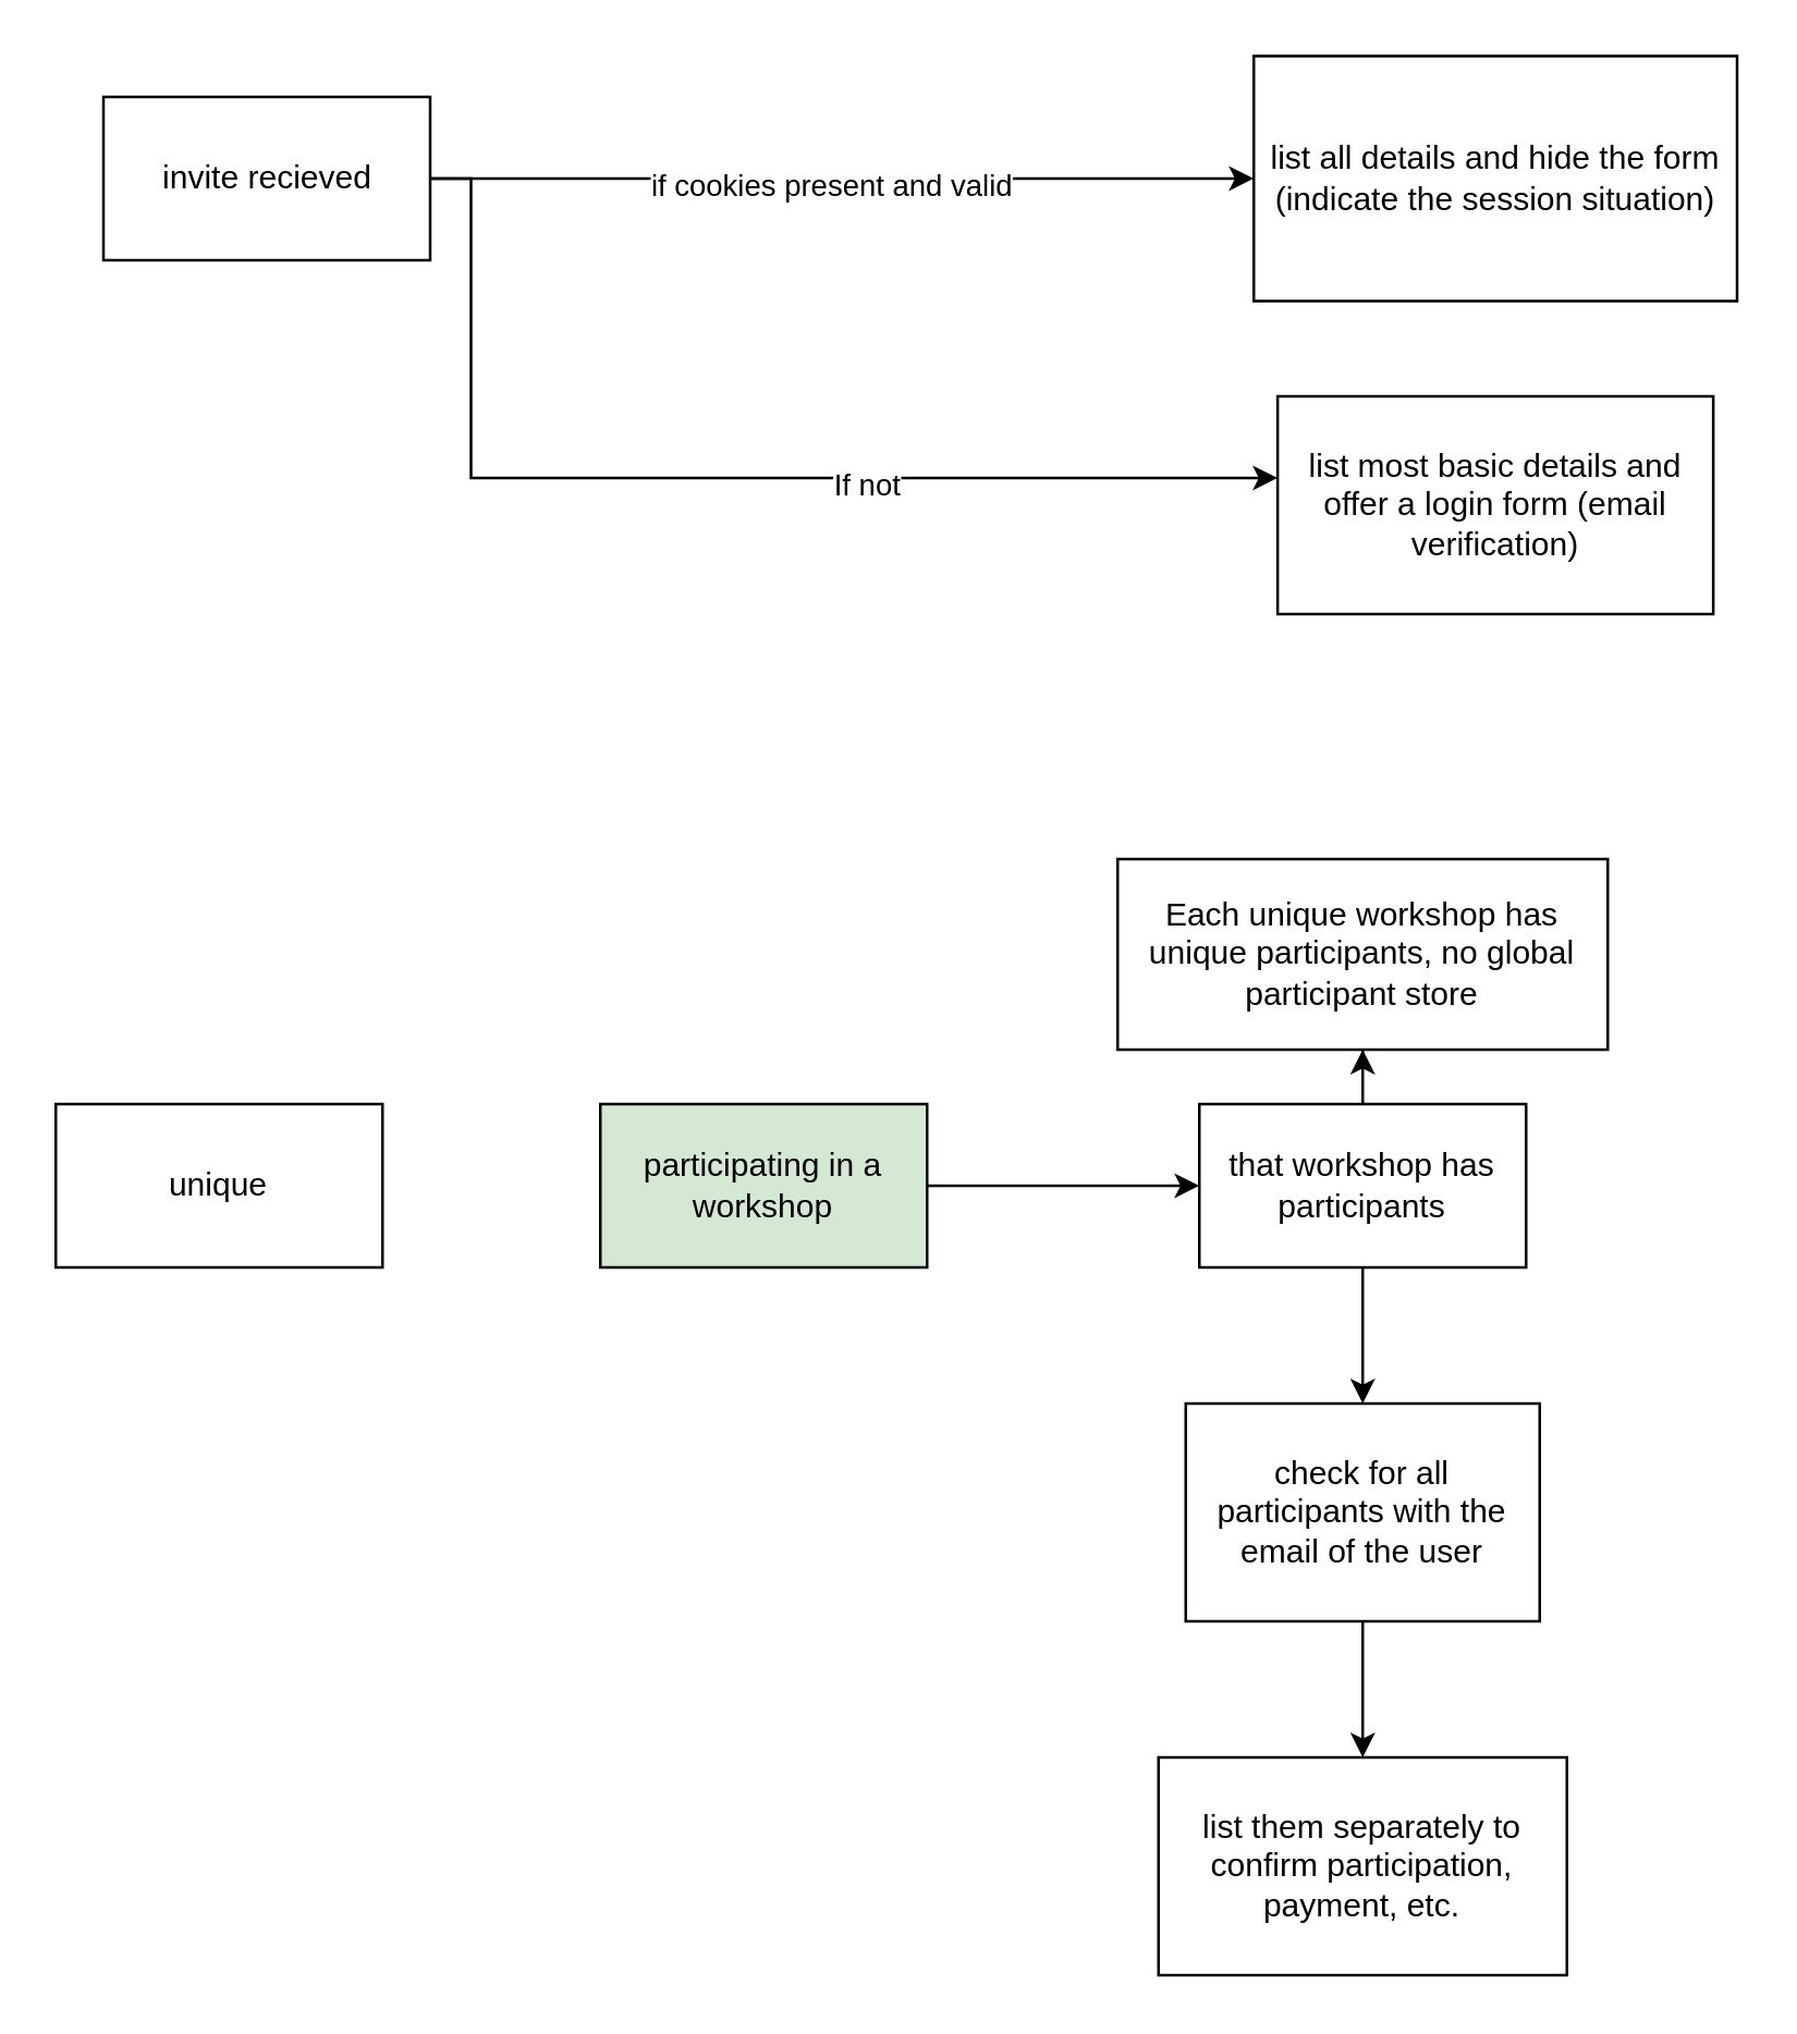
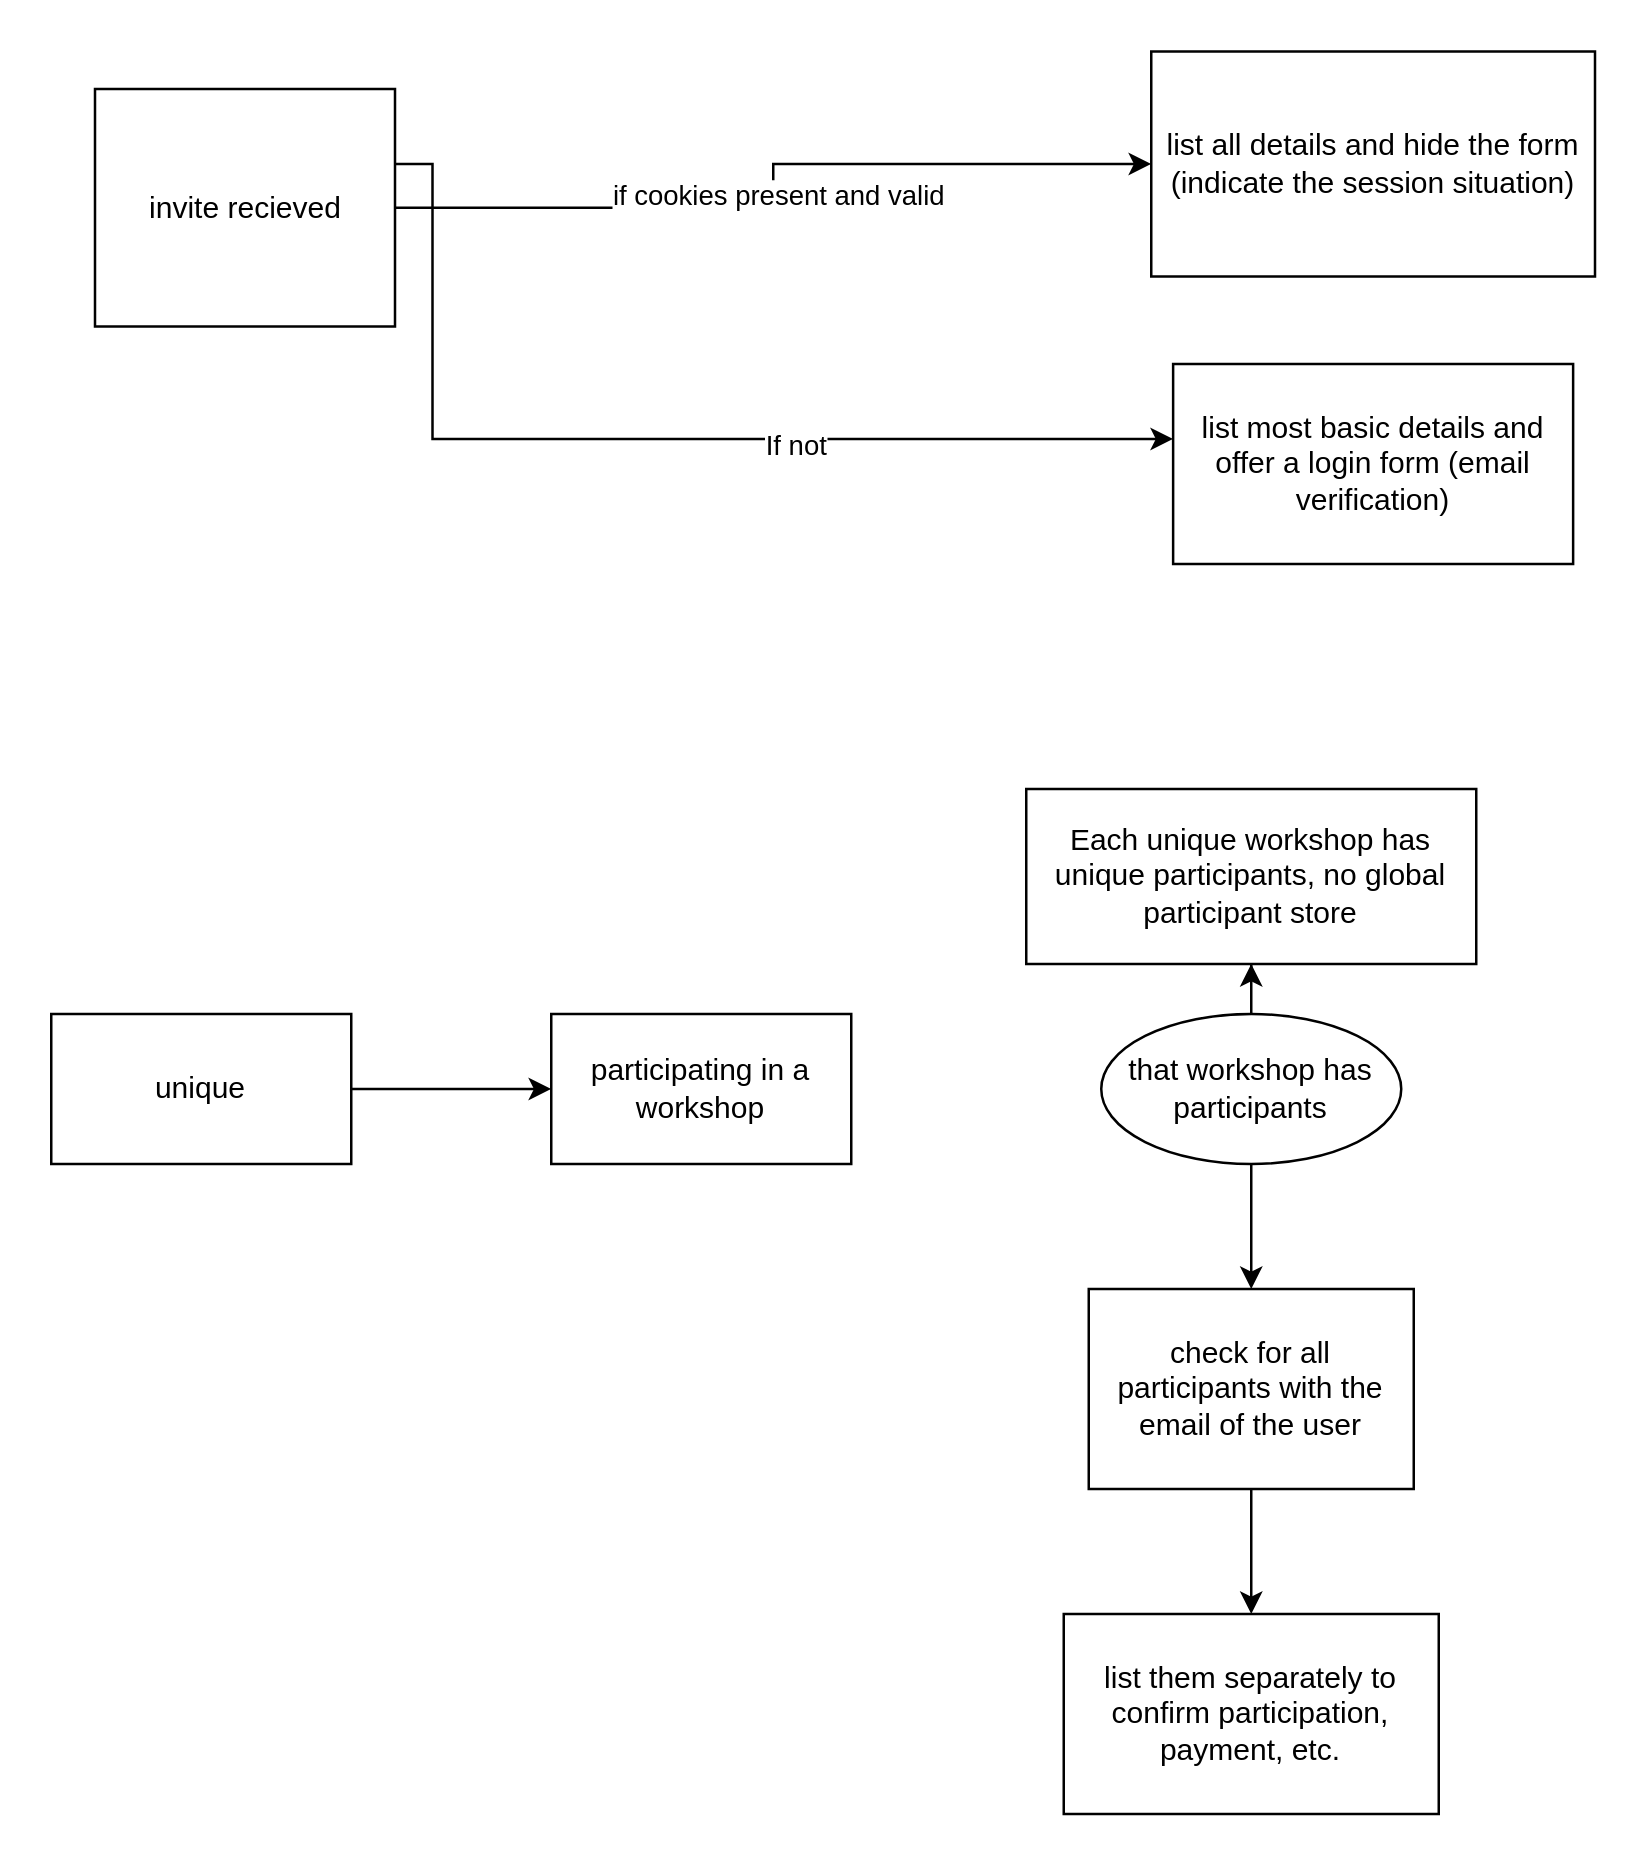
  <mxCell id="0" />
  <mxCell id="1" parent="0" />
+ <mxCell id="2" value="" style="edgeStyle=orthogonalEdgeStyle;rounded=0;orthogonalLoop=1;jettySize=auto;html=1;" parent="1" source="3" target="5" edge="1"><mxGeometry relative="1" as="geometry" /></mxCell>
  <mxCell id="3" value="&lt;div&gt;unique&lt;/div&gt;" style="rounded=0;whiteSpace=wrap;html=1;" parent="1" vertex="1"><mxGeometry x="20" y="405" width="120" height="60" as="geometry" /></mxCell>
- <mxCell id="4" value="" style="edgeStyle=orthogonalEdgeStyle;rounded=0;orthogonalLoop=1;jettySize=auto;html=1;" parent="1" source="5" target="8" edge="1"><mxGeometry relative="1" as="geometry" /></mxCell>
- <mxCell id="5" value="participating in a workshop" style="whiteSpace=wrap;html=1;rounded=0;fillColor=#d5e8d4;" parent="1" vertex="1"><mxGeometry x="220" y="405" width="120" height="60" as="geometry" /></mxCell>
+ <mxCell id="5" value="participating in a workshop" style="whiteSpace=wrap;html=1;rounded=0;" parent="1" vertex="1"><mxGeometry x="220" y="405" width="120" height="60" as="geometry" /></mxCell>
  <mxCell id="6" value="" style="edgeStyle=orthogonalEdgeStyle;rounded=0;orthogonalLoop=1;jettySize=auto;html=1;" parent="1" source="8" target="10" edge="1"><mxGeometry relative="1" as="geometry" /></mxCell>
  <mxCell id="7" value="" style="edgeStyle=orthogonalEdgeStyle;rounded=0;orthogonalLoop=1;jettySize=auto;html=1;" parent="1" source="8" target="12" edge="1"><mxGeometry relative="1" as="geometry" /></mxCell>
- <mxCell id="8" value="that workshop has participants" style="whiteSpace=wrap;html=1;rounded=0;" parent="1" vertex="1"><mxGeometry x="440" y="405" width="120" height="60" as="geometry" /></mxCell>
+ <mxCell id="8" value="that workshop has participants" style="ellipse;whiteSpace=wrap;html=1;" parent="1" vertex="1"><mxGeometry x="440" y="405" width="120" height="60" as="geometry" /></mxCell>
  <mxCell id="9" value="" style="edgeStyle=orthogonalEdgeStyle;rounded=0;orthogonalLoop=1;jettySize=auto;html=1;" parent="1" source="10" target="11" edge="1"><mxGeometry relative="1" as="geometry" /></mxCell>
  <mxCell id="10" value="check for all participants with the email of the user" style="whiteSpace=wrap;html=1;rounded=0;" parent="1" vertex="1"><mxGeometry x="435" y="515" width="130" height="80" as="geometry" /></mxCell>
  <mxCell id="11" value="list them separately to confirm participation, payment, etc." style="whiteSpace=wrap;html=1;rounded=0;" parent="1" vertex="1"><mxGeometry x="425" y="645" width="150" height="80" as="geometry" /></mxCell>
  <mxCell id="12" value="Each unique workshop has unique participants, no global participant store" style="whiteSpace=wrap;html=1;rounded=0;" parent="1" vertex="1"><mxGeometry x="410" y="315" width="180" height="70" as="geometry" /></mxCell>
  <mxCell id="13" value="" style="edgeStyle=orthogonalEdgeStyle;rounded=0;orthogonalLoop=1;jettySize=auto;html=1;" edge="1" parent="1" source="17" target="18"><mxGeometry relative="1" as="geometry" /></mxCell>
  <mxCell id="14" value="if cookies present and valid" style="edgeLabel;html=1;align=center;verticalAlign=middle;resizable=0;points=[];" vertex="1" connectable="0" parent="13"><mxGeometry x="-0.025" y="-2" relative="1" as="geometry"><mxPoint as="offset" /></mxGeometry></mxCell>
  <mxCell id="15" value="" style="edgeStyle=orthogonalEdgeStyle;rounded=0;orthogonalLoop=1;jettySize=auto;html=1;" edge="1" parent="1" source="17" target="19"><mxGeometry relative="1" as="geometry"><Array as="points"><mxPoint x="172.5" y="65" /><mxPoint x="172.5" y="175" /></Array></mxGeometry></mxCell>
  <mxCell id="16" value="If not" style="edgeLabel;html=1;align=center;verticalAlign=middle;resizable=0;points=[];" vertex="1" connectable="0" parent="15"><mxGeometry x="0.281" y="-2" relative="1" as="geometry"><mxPoint as="offset" /></mxGeometry></mxCell>
- <mxCell id="17" value="invite recieved" style="rounded=0;whiteSpace=wrap;html=1;" vertex="1" parent="1"><mxGeometry x="37.5" y="35" width="120" height="60" as="geometry" /></mxCell>
+ <mxCell id="17" value="invite recieved" style="rounded=0;whiteSpace=wrap;html=1;" vertex="1" parent="1"><mxGeometry x="37.5" y="35" width="120" height="95" as="geometry" /></mxCell>
  <mxCell id="18" value="&lt;div&gt;list all details and hide the form (indicate the session situation)&lt;br&gt;&lt;/div&gt;" style="rounded=0;whiteSpace=wrap;html=1;" vertex="1" parent="1"><mxGeometry x="460" y="20" width="177.5" height="90" as="geometry" /></mxCell>
  <mxCell id="19" value="list most basic details and offer a login form (email verification)" style="whiteSpace=wrap;html=1;rounded=0;" vertex="1" parent="1"><mxGeometry x="468.75" y="145" width="160" height="80" as="geometry" /></mxCell>
